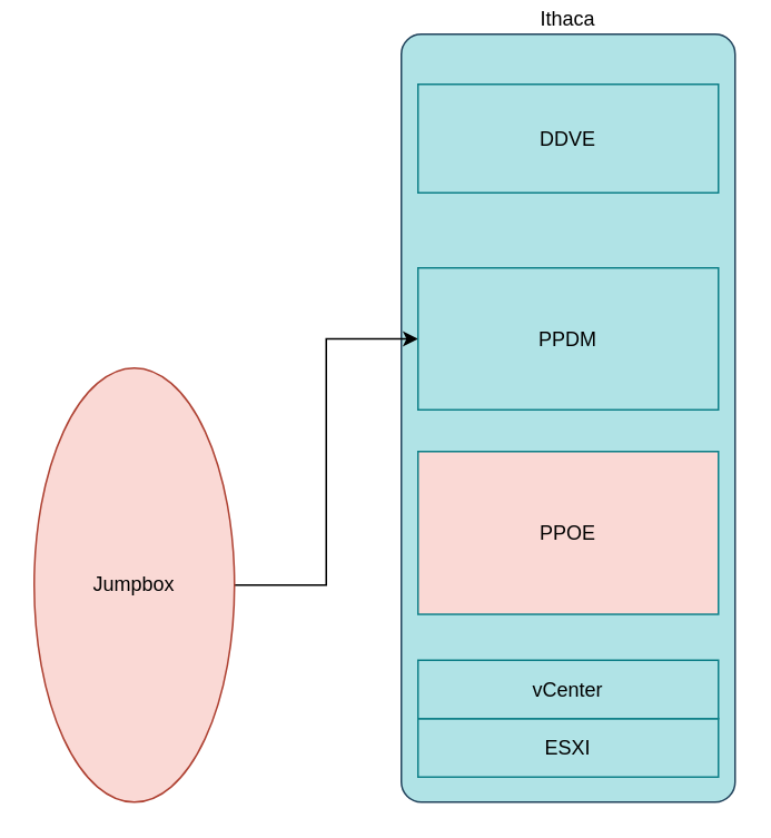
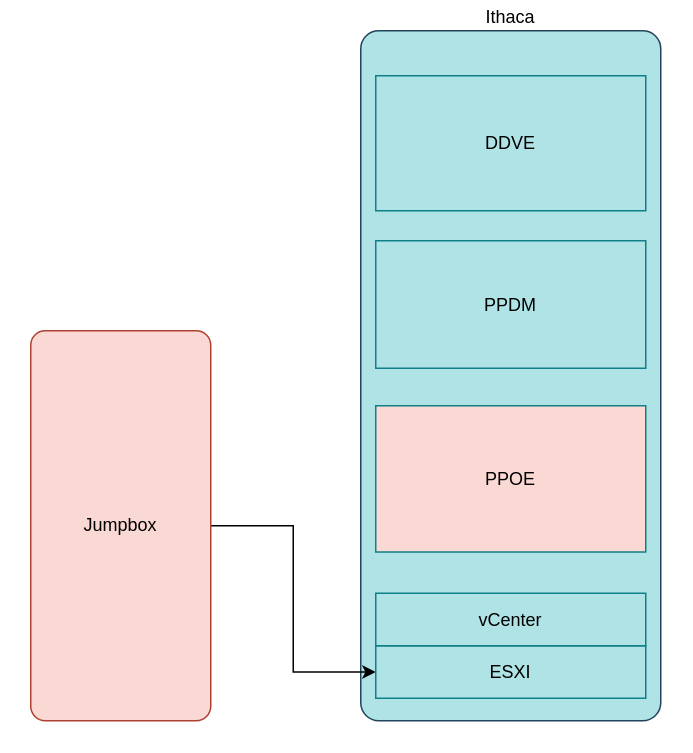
  <mxCell id="0" />
  <mxCell id="1" parent="0" />
  <mxCell id="2" value="Ithaca&lt;br&gt;" style="rounded=1;whiteSpace=wrap;html=1;fillColor=#b0e3e6;strokeColor=#23445d;arcSize=6;labelPosition=center;verticalLabelPosition=top;align=center;verticalAlign=bottom;" vertex="1" parent="1"><mxGeometry x="240" y="20" width="200" height="460" as="geometry" /></mxCell>
- <mxCell id="3" style="edgeStyle=orthogonalEdgeStyle;rounded=0;orthogonalLoop=1;jettySize=auto;html=1;" edge="1" parent="1" source="4" target="9"><mxGeometry relative="1" as="geometry" /></mxCell>
- <mxCell id="4" value="Jumpbox" style="ellipse;whiteSpace=wrap;html=1;arcSize=8;fillColor=#fad9d5;strokeColor=#ae4132;" vertex="1" parent="1"><mxGeometry x="20" y="220" width="120" height="260" as="geometry" /></mxCell>
+ <mxCell id="3" style="edgeStyle=orthogonalEdgeStyle;rounded=0;orthogonalLoop=1;jettySize=auto;html=1;" edge="1" parent="1" source="4" target="5"><mxGeometry relative="1" as="geometry" /></mxCell>
+ <mxCell id="4" value="Jumpbox" style="rounded=1;whiteSpace=wrap;html=1;arcSize=8;fillColor=#fad9d5;strokeColor=#ae4132;" vertex="1" parent="1"><mxGeometry x="20" y="220" width="120" height="260" as="geometry" /></mxCell>
  <mxCell id="5" value="ESXI" style="rounded=0;whiteSpace=wrap;html=1;fillColor=#b0e3e6;strokeColor=#0e8088;" vertex="1" parent="1"><mxGeometry x="250" y="430" width="180" height="35" as="geometry" /></mxCell>
  <mxCell id="6" value="vCenter" style="rounded=0;whiteSpace=wrap;html=1;fillColor=#b0e3e6;strokeColor=#0e8088;" vertex="1" parent="1"><mxGeometry x="250" y="395" width="180" height="35" as="geometry" /></mxCell>
  <mxCell id="7" value="PPOE" style="rounded=0;whiteSpace=wrap;html=1;fillColor=#fad9d5;strokeColor=#0e8088;" vertex="1" parent="1"><mxGeometry x="250" y="270" width="180" height="97.5" as="geometry" /></mxCell>
- <mxCell id="8" value="DDVE" style="rounded=0;whiteSpace=wrap;html=1;fillColor=#b0e3e6;strokeColor=#0e8088;" vertex="1" parent="1"><mxGeometry x="250" y="50" width="180" height="65" as="geometry" /></mxCell>
+ <mxCell id="8" value="DDVE" style="rounded=0;whiteSpace=wrap;html=1;fillColor=#b0e3e6;strokeColor=#0e8088;" vertex="1" parent="1"><mxGeometry x="250" y="50" width="180" height="90" as="geometry" /></mxCell>
  <mxCell id="9" value="PPDM" style="rounded=0;whiteSpace=wrap;html=1;fillColor=#b0e3e6;strokeColor=#0e8088;" vertex="1" parent="1"><mxGeometry x="250" y="160" width="180" height="85" as="geometry" /></mxCell>
